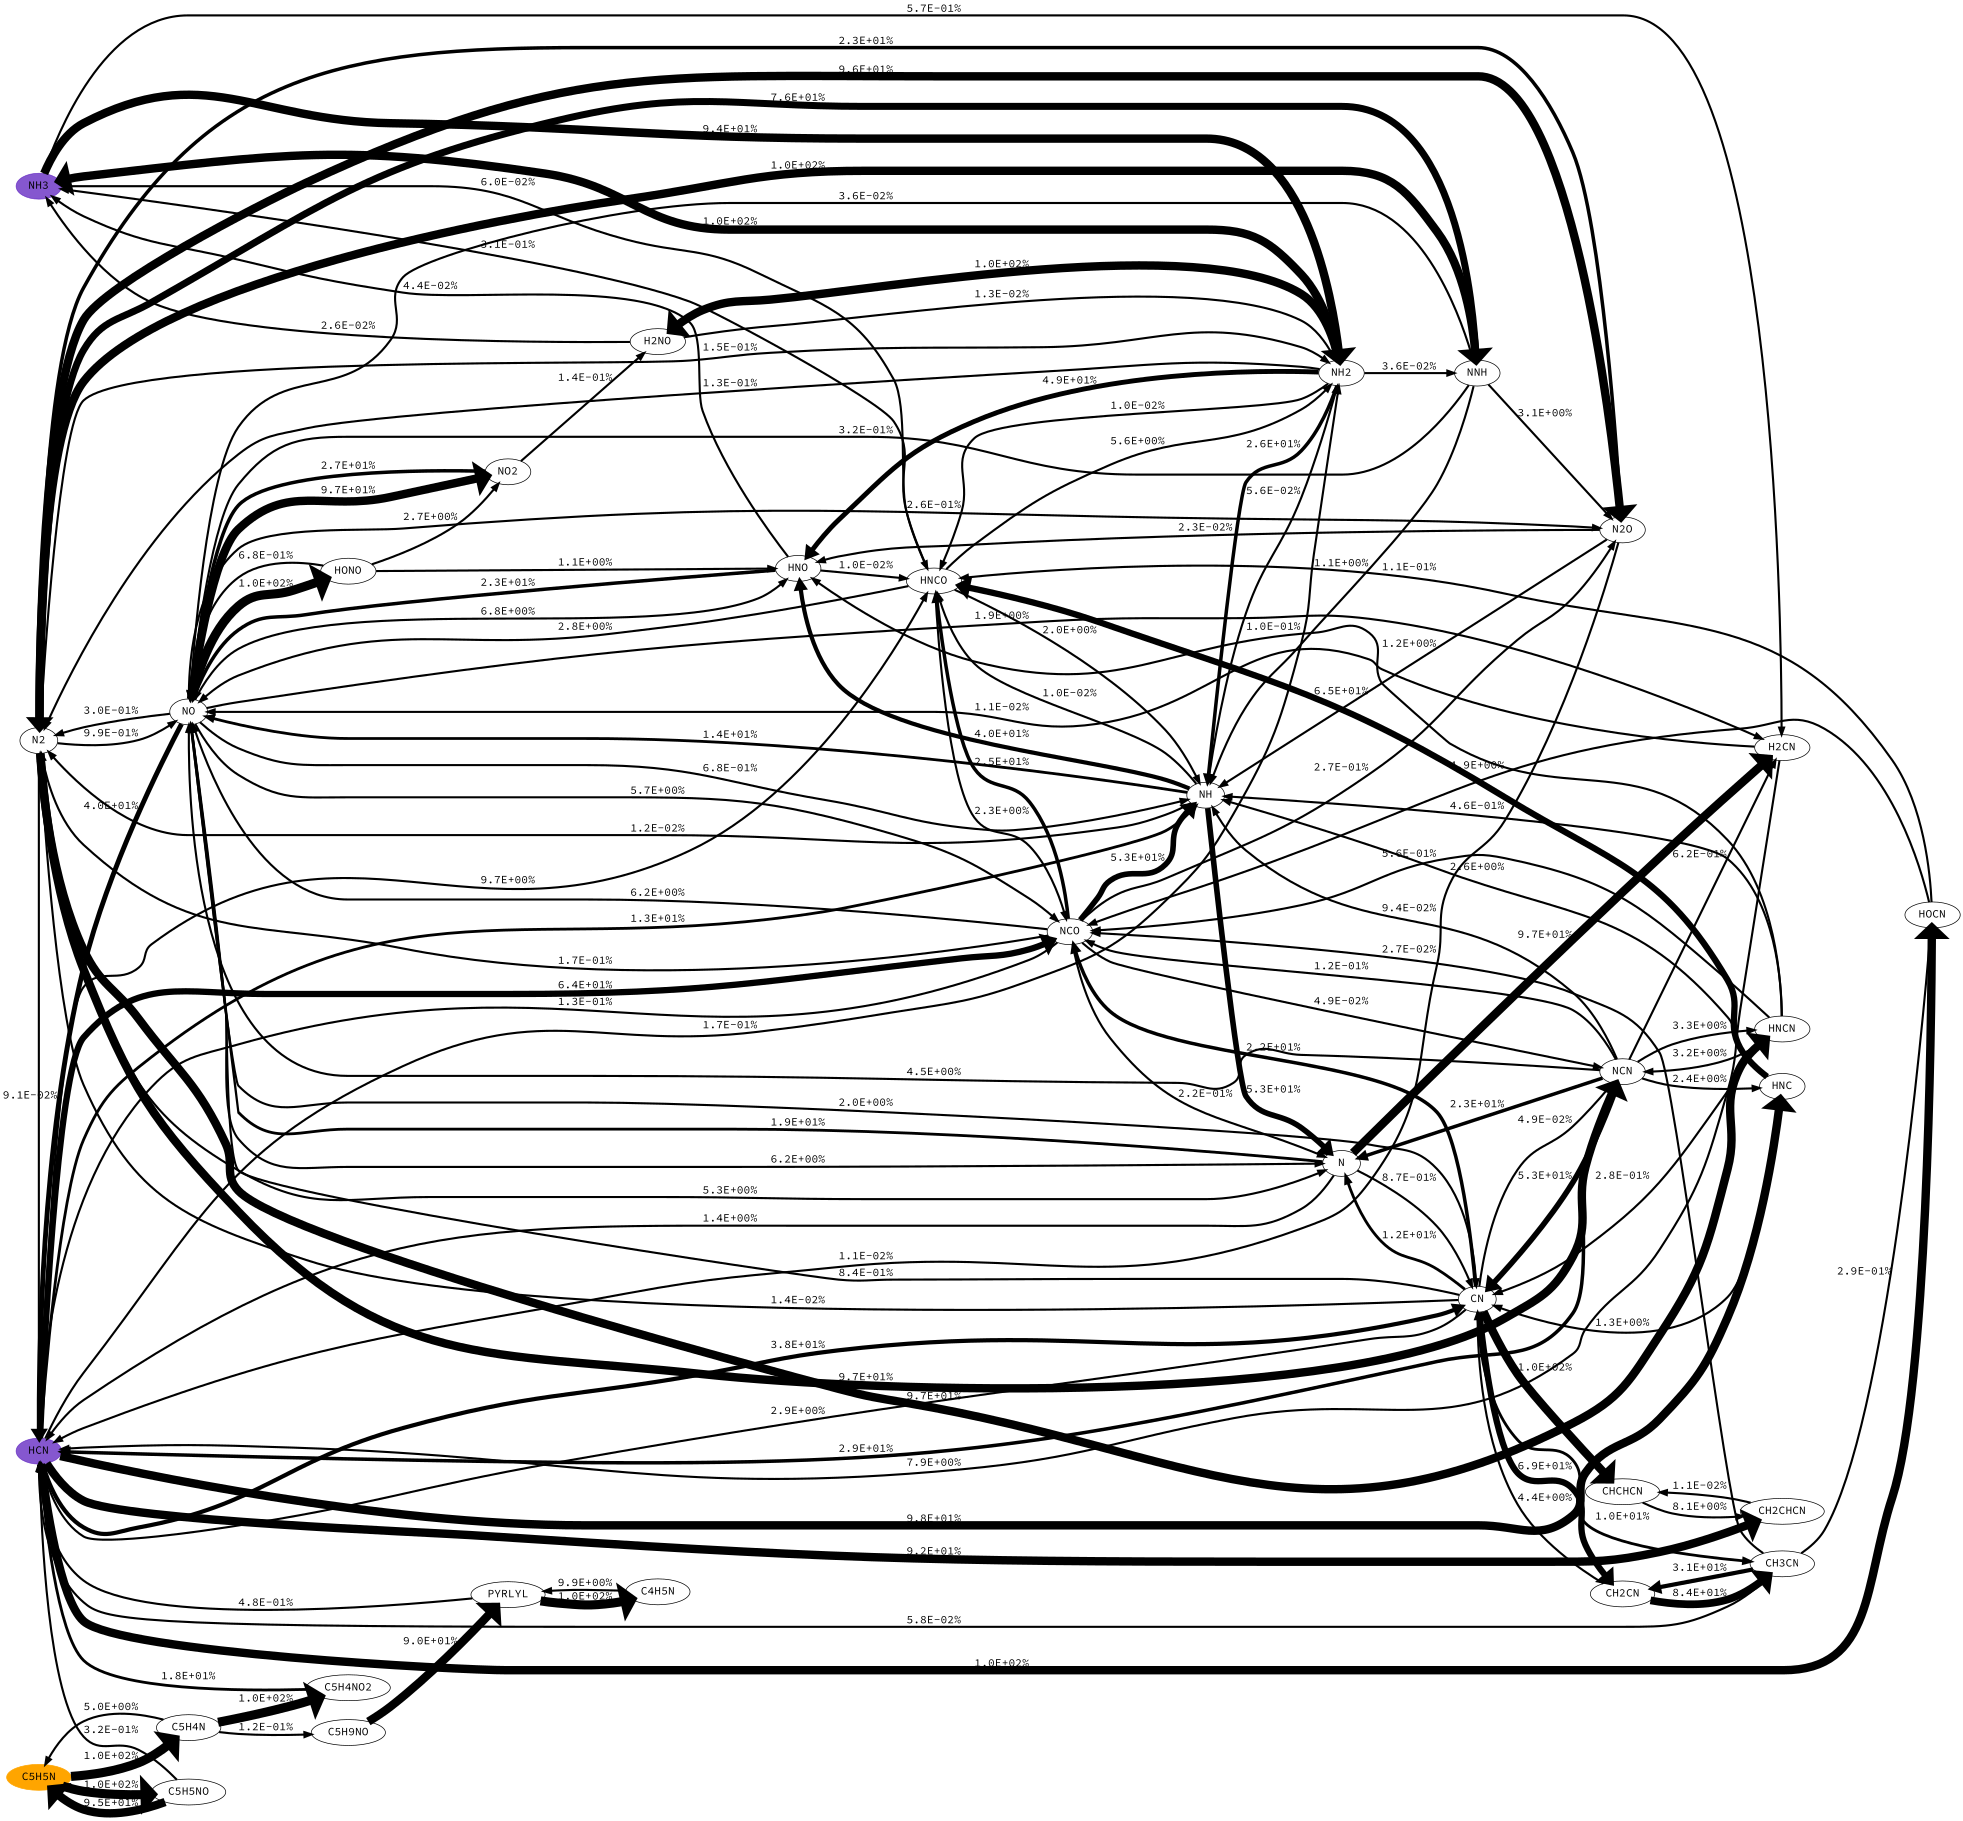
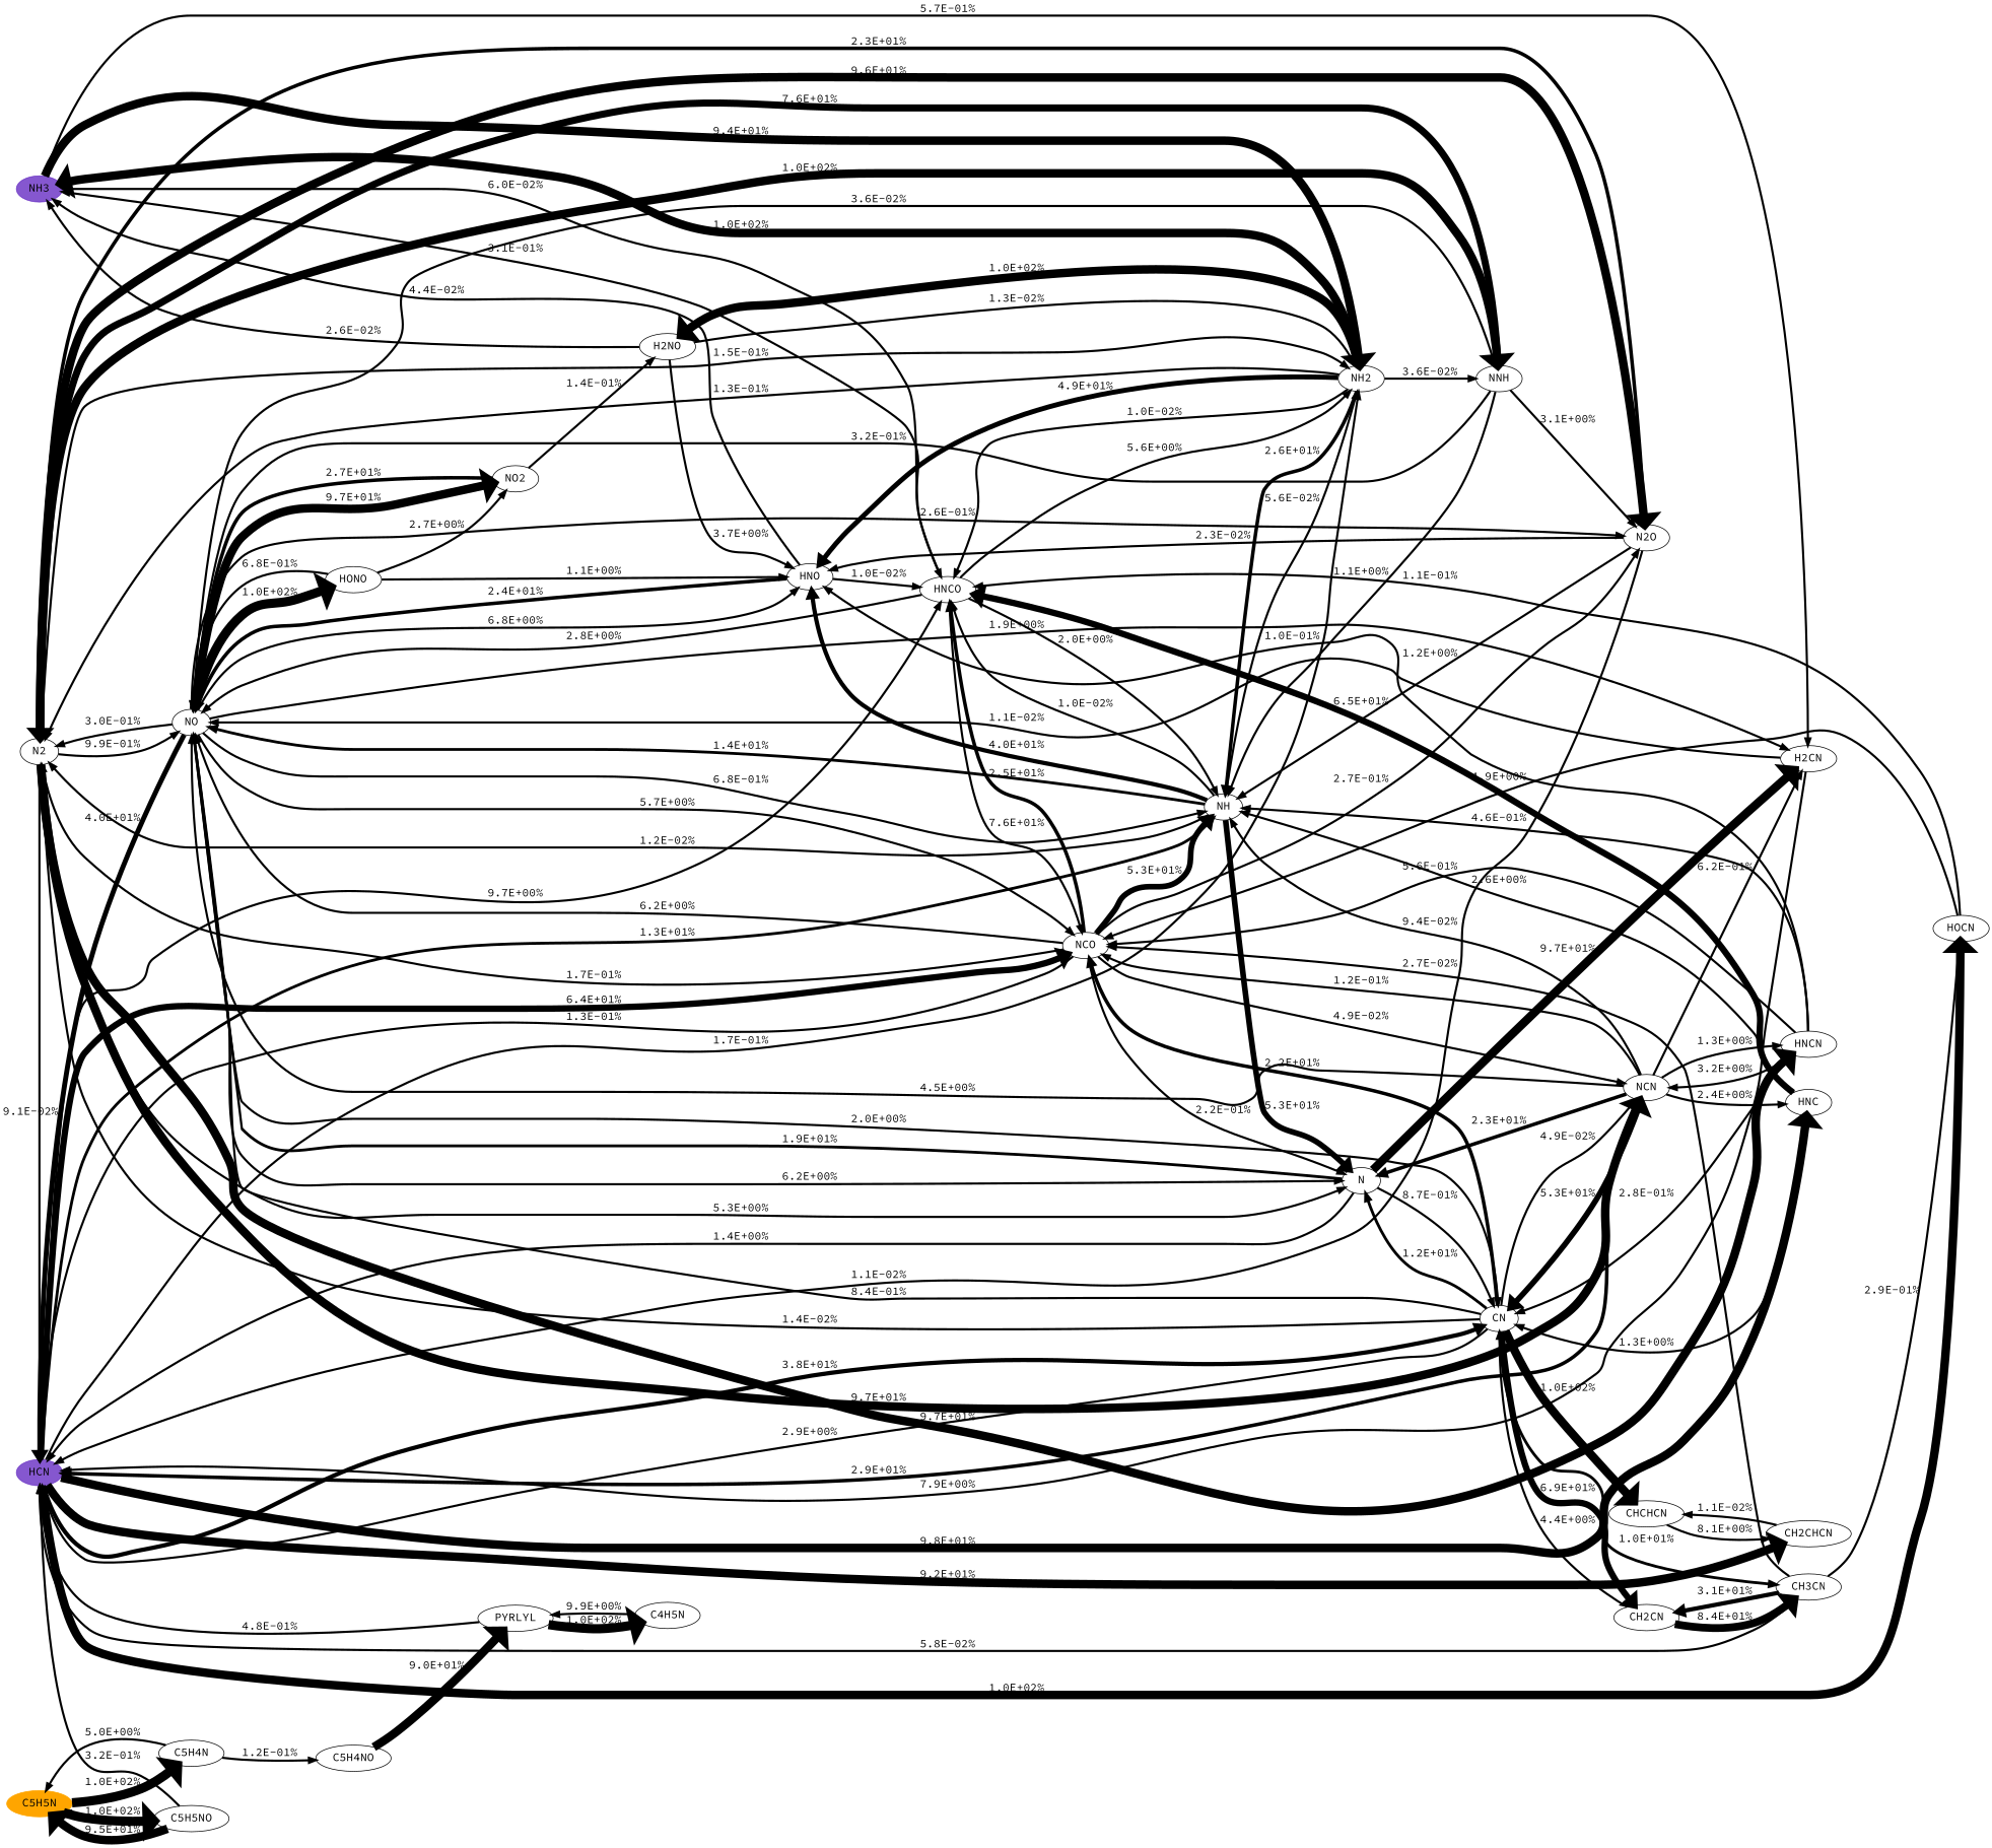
  digraph {
    b="0,0,1558,558"
    fontname="Source Code Pro"
    rankdir=LR
    splines=True
    node [fontname="Source Code Pro" fontsize=16]
    edge [fontcolor=black fontname="Source Code Pro" fontsize=16 penwidth=3]
    N2
    HCN [color="#500dbab1" fillcolor="#500dbab1" style=filled]
    NH3 [color="#500dbab1" fillcolor="#500dbab1" style=filled]
    C5H5N [color=orange fillcolor=orange style=filled]
    NO
    NNH
    N
    N2O
    NH2
    NCN
    HNCN
    NH
    CN
    NCO
    HNCO
    HNC
    CH2CHCN
    HOCN
    H2CN
    C5H4N
    C5H5NO
    HNO
    HONO
    NO2
    H2NO
    CHCHCN
    CH3CN
    CH2CN
-   C5H4NO [label=C5H9NO]
-   C5H4NO2
+   C5H4NO
    PYRLYL
    C4H5N
    subgraph sub_1 {
      rank=source
      N2
      HCN
      NH3
      C5H5N
    }
    N2 -> HCN [label="9.1E-02%"]
    N2 -> NO [label="9.9E-01%"]
    N2 -> NNH [label="1.0E+02%" penwidth=12]
    N2 -> N [label="5.3E+00%"]
    N2 -> N2O [label="9.6E+01%" penwidth=12]
    N2 -> NH2 [label="1.5E-01%"]
    N2 -> NCN [label="9.7E+01%" penwidth=12]
    N2 -> HNCN [label="9.7E+01%" penwidth=12]
    HCN -> NH2 [label="1.7E-01%"]
    HCN -> NH [label="1.3E+01%" penwidth=4]
    HCN -> CN [label="3.8E+01%" penwidth=6]
    HCN -> NCO [label="6.4E+01%" penwidth=9]
    HCN -> HNCO [label="9.7E+00%"]
    HCN -> HNC [label="9.8E+01%" penwidth=12]
    HCN -> CH2CHCN [label="9.2E+01%" penwidth=12]
    HCN -> HOCN [label="1.0E+02%" penwidth=12]
    NH3 -> NH2 [label="9.4E+01%" penwidth=12]
    NH3 -> HNCO [label="6.0E-02%"]
    NH3 -> H2CN [label="5.7E-01%"]
    C5H5N -> C5H4N [label="1.0E+02%" penwidth=13]
    C5H5N -> C5H5NO [label="1.0E+02%" penwidth=13]
    NO -> N2 [label="3.0E-01%"]
    NO -> HCN [label="4.0E+01%" penwidth=7]
    NO -> NNH [label="3.6E-02%"]
    NO -> N [label="6.2E+00%"]
    NO -> N2O [label="2.6E-01%"]
    NO -> NH [label="6.8E-01%"]
    NO -> CN [label="2.0E+00%"]
    NO -> NCO [label="5.7E+00%"]
    NO -> H2CN [label="1.9E+00%"]
    NO -> HNO [label="6.8E+00%"]
    NO -> HONO [label="1.0E+02%" penwidth=13]
    NO -> NO2 [label="9.7E+01%" penwidth=12]
    NNH -> N2 [label="7.6E+01%" penwidth=10]
    NNH -> NO [label="3.2E-01%"]
    NNH -> N2O [label="3.1E+00%"]
    NNH -> NH [label="1.1E+00%"]
    N -> HCN [label="1.4E+00%"]
    N -> NO [label="1.9E+01%" penwidth=4]
    N -> CN [label="8.7E-01%"]
    N -> H2CN [label="9.7E+01%" penwidth=12]
    N2O -> N2 [label="2.3E+01%" penwidth=5]
    N2O -> HCN [label="1.1E-02%"]
    N2O -> NH [label="1.2E+00%"]
    N2O -> HNO [label="2.3E-02%"]
    NH2 -> N2 [label="1.3E-01%"]
    NH2 -> NH3 [label="1.0E+02%" penwidth=12]
    NH2 -> NNH [label="3.6E-02%"]
    NH2 -> NH [label="2.6E+01%" penwidth=5]
    NH2 -> HNCO [label="1.0E-02%"]
    NH2 -> HNO [label="4.9E+01%" penwidth=7]
    NH2 -> H2NO [label="1.0E+02%" penwidth=12]
    NCN -> HCN [label="2.9E+01%" penwidth=5]
    NCN -> NO [label="4.5E+00%"]
    NCN -> N [label="2.3E+01%" penwidth=5]
-   NCN -> HNCN [label="3.3E+00%"]
+   NCN -> HNCN [label="1.3E+00%"]
    NCN -> NH [label="9.4E-02%"]
    NCN -> CN [label="5.3E+01%" penwidth=8]
    NCN -> NCO [label="1.2E-01%"]
    NCN -> HNC [label="2.4E+00%"]
    NCN -> H2CN [label="6.2E-01%"]
    HNCN -> NCN [label="3.2E+00%"]
    HNCN -> NH [label="4.6E-01%"]
    HNCN -> CN [label="2.8E-01%"]
    HNCN -> NCO [label="5.6E-01%"]
    HNCN -> HNO [label="1.0E-01%"]
    NH -> N2 [label="1.2E-02%"]
    NH -> NO [label="1.4E+01%" penwidth=4]
    NH -> N [label="5.3E+01%" penwidth=8]
    NH -> NH2 [label="5.6E-02%"]
    NH -> HNCO [label="1.0E-02%"]
    NH -> HNO [label="4.0E+01%" penwidth=6]
    CN -> N2 [label="1.4E-02%"]
    CN -> HCN [label="2.9E+00%"]
    CN -> NO [label="8.4E-01%"]
    CN -> N [label="1.2E+01%" penwidth=4]
    CN -> NCN [label="4.9E-02%"]
    CN -> NCO [label="2.2E+01%" penwidth=5]
    CN -> CHCHCN [label="1.0E+02%" penwidth=12]
    CN -> CH3CN [label="1.0E+01%" penwidth=4]
    CN -> CH2CN [label="6.9E+01%" penwidth=9]
    NCO -> N2 [label="1.7E-01%"]
    NCO -> HCN [label="1.3E-01%"]
    NCO -> NO [label="6.2E+00%"]
    NCO -> N [label="2.2E-01%"]
    NCO -> N2O [label="2.7E-01%"]
    NCO -> NCN [label="4.9E-02%"]
    NCO -> NH [label="5.3E+01%" penwidth=8]
    NCO -> HNCO [label="2.5E+01%" penwidth=5]
    HNCO -> NH3 [label="3.1E-01%"]
    HNCO -> NO [label="2.8E+00%"]
    HNCO -> NH2 [label="5.6E+00%"]
    HNCO -> NH [label="2.0E+00%"]
-   HNCO -> NCO [label="2.3E+00%"]
+   HNCO -> NCO [label="7.6E+01%"]
    HNC -> NH [label="2.6E+00%"]
    HNC -> CN [label="1.3E+00%"]
    HNC -> HNCO [label="6.5E+01%" penwidth=9]
    CH2CHCN -> CHCHCN [label="1.1E-02%"]
    HOCN -> NCO [label="4.9E+00%"]
    HOCN -> HNCO [label="1.1E-01%"]
    H2CN -> HCN [label="7.9E+00%"]
    H2CN -> NO [label="1.1E-02%"]
    C5H4N -> C5H5N [label="5.0E+00%"]
    C5H4N -> C5H4NO [label="1.2E-01%"]
-   C5H4N -> C5H4NO2 [label="1.0E+02%" penwidth=13]
    C5H5NO -> HCN [label="3.2E-01%"]
    C5H5NO -> C5H5N [label="9.5E+01%" penwidth=12]
    HNO -> NH3 [label="4.4E-02%"]
-   HNO -> NO [label="2.3E+01%" penwidth=5]
+   HNO -> NO [label="2.4E+01%" penwidth=5]
    HNO -> HNCO [label="1.0E-02%"]
    HONO -> NO [label="6.8E-01%"]
    HONO -> HNO [label="1.1E+00%"]
    HONO -> NO2 [label="2.7E+00%"]
    NO2 -> NO [label="2.7E+01%" penwidth=5]
    NO2 -> H2NO [label="1.4E-01%"]
    H2NO -> NH3 [label="2.6E-02%"]
    H2NO -> NH2 [label="1.3E-02%"]
+   H2NO -> HNO [label="3.7E+00%"]
    CHCHCN -> CH2CHCN [label="8.1E+00%"]
    CH3CN -> HCN [label="5.8E-02%"]
    CH3CN -> NCO [label="2.7E-02%"]
    CH3CN -> HOCN [label="2.9E-01%"]
    CH3CN -> CH2CN [label="3.1E+01%" penwidth=6]
    CH2CN -> CN [label="4.4E+00%"]
    CH2CN -> CH3CN [label="8.4E+01%" penwidth=11]
    C5H4NO -> PYRLYL [label="9.0E+01%" penwidth=12]
-   C5H4NO2 -> HCN [label="1.8E+01%" penwidth=4]
    PYRLYL -> HCN [label="4.8E-01%"]
    PYRLYL -> C4H5N [label="1.0E+02%" penwidth=13]
    C4H5N -> PYRLYL [label="9.9E+00%"]
  }
